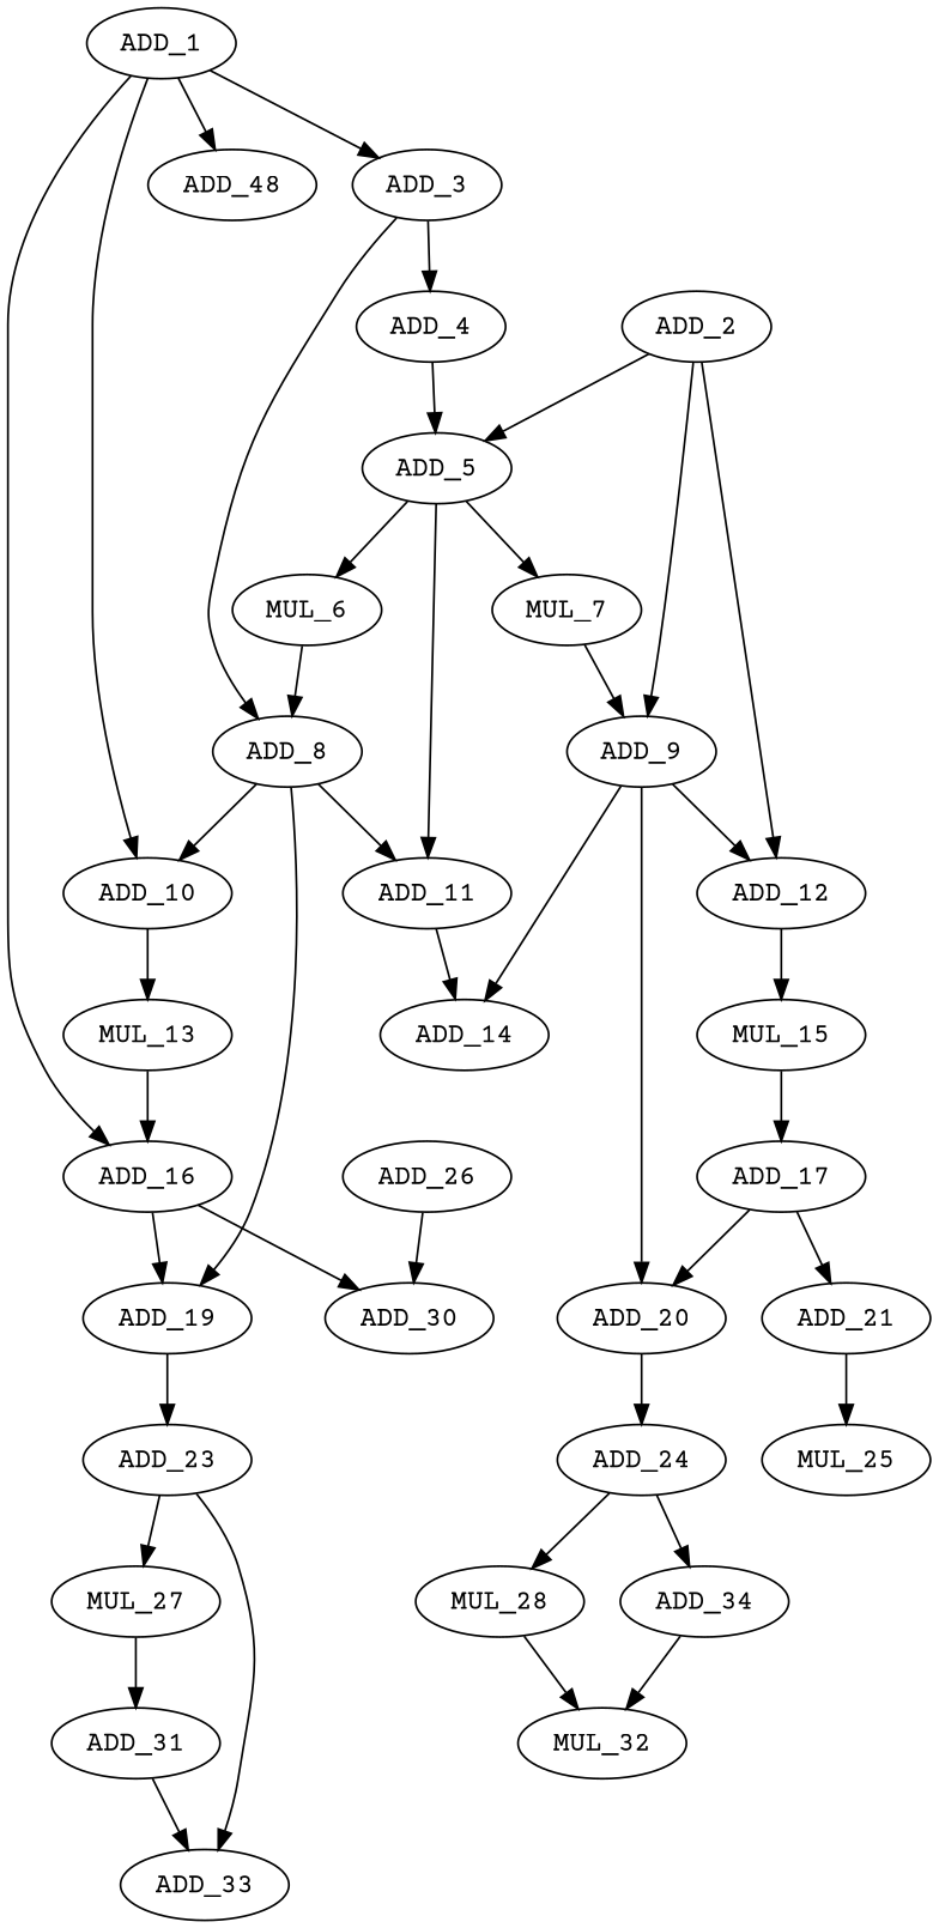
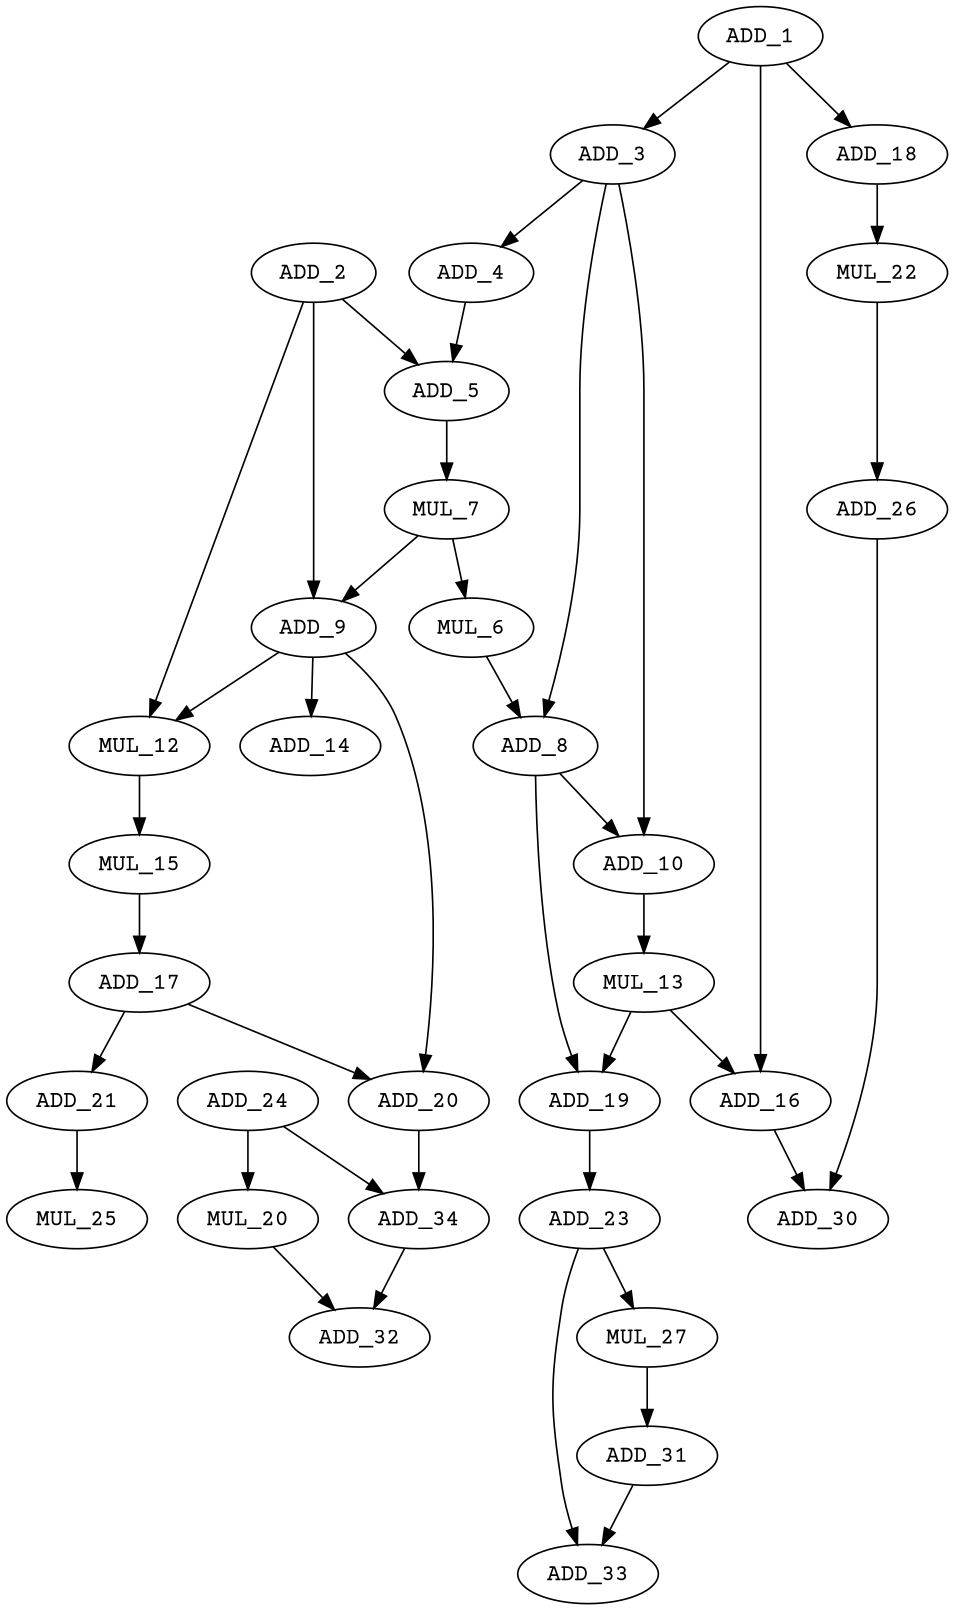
  digraph {
    fontname="Courier Prime"
    node [fontname="Courier Prime"]
    edge [fontname="Courier Prime"]
    ADD_1
    ADD_3
    ADD_16
-   ADD_18 [label=ADD_48]
+   ADD_18
    ADD_4
    ADD_8
    ADD_10
    ADD_19
    ADD_30
+   MUL_22
    ADD_5
-   ADD_11
    MUL_13
    ADD_23
    ADD_26
    ADD_2
    ADD_9
-   ADD_12
+   ADD_12 [label=MUL_12]
    MUL_6
    MUL_7
    ADD_14
    ADD_20
    MUL_15
    ADD_24
    ADD_17
    MUL_27
    ADD_33
-   MUL_28
+   MUL_28 [label=MUL_20]
    ADD_34
    ADD_21
    MUL_25
    ADD_31
-   ADD_32 [label=MUL_32]
+   ADD_32
    ADD_1 -> ADD_3
    ADD_1 -> ADD_16
    ADD_1 -> ADD_18
    ADD_3 -> ADD_4
    ADD_3 -> ADD_8
-   ADD_1 -> ADD_10
-   ADD_16 -> ADD_19
+   ADD_3 -> ADD_10
+   MUL_13 -> ADD_19
    ADD_16 -> ADD_30
+   ADD_18 -> MUL_22
    ADD_4 -> ADD_5
    ADD_8 -> ADD_10
    ADD_8 -> ADD_19
-   ADD_8 -> ADD_11
    ADD_10 -> MUL_13
    ADD_19 -> ADD_23
-   ADD_5 -> ADD_11
-   ADD_5 -> MUL_6
+   MUL_22 -> ADD_26
+   MUL_7 -> MUL_6
    ADD_5 -> MUL_7
-   ADD_11 -> ADD_14
    MUL_13 -> ADD_16
    ADD_23 -> MUL_27
    ADD_23 -> ADD_33
    ADD_26 -> ADD_30
    ADD_2 -> ADD_5
    ADD_2 -> ADD_9
    ADD_2 -> ADD_12
    ADD_9 -> ADD_12
    ADD_9 -> ADD_14
    ADD_9 -> ADD_20
    ADD_12 -> MUL_15
    MUL_6 -> ADD_8
    MUL_7 -> ADD_9
-   ADD_20 -> ADD_24
+   ADD_20 -> ADD_34
    MUL_15 -> ADD_17
    ADD_24 -> MUL_28
    ADD_24 -> ADD_34
    ADD_17 -> ADD_20
    ADD_17 -> ADD_21
    MUL_27 -> ADD_31
    MUL_28 -> ADD_32
    ADD_34 -> ADD_32
    ADD_21 -> MUL_25
    ADD_31 -> ADD_33
  }
